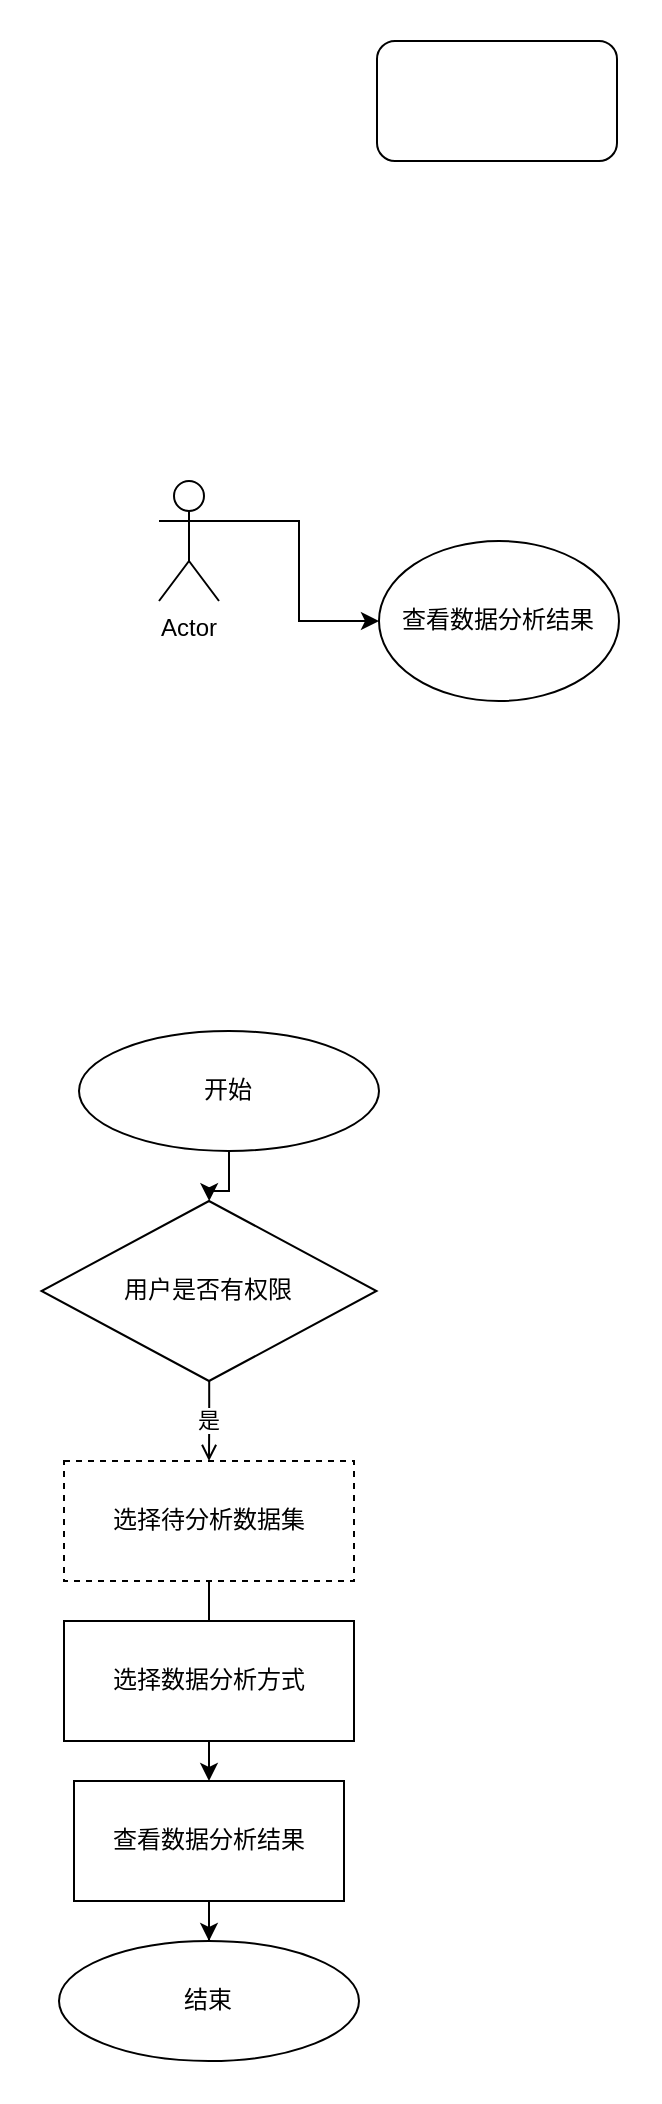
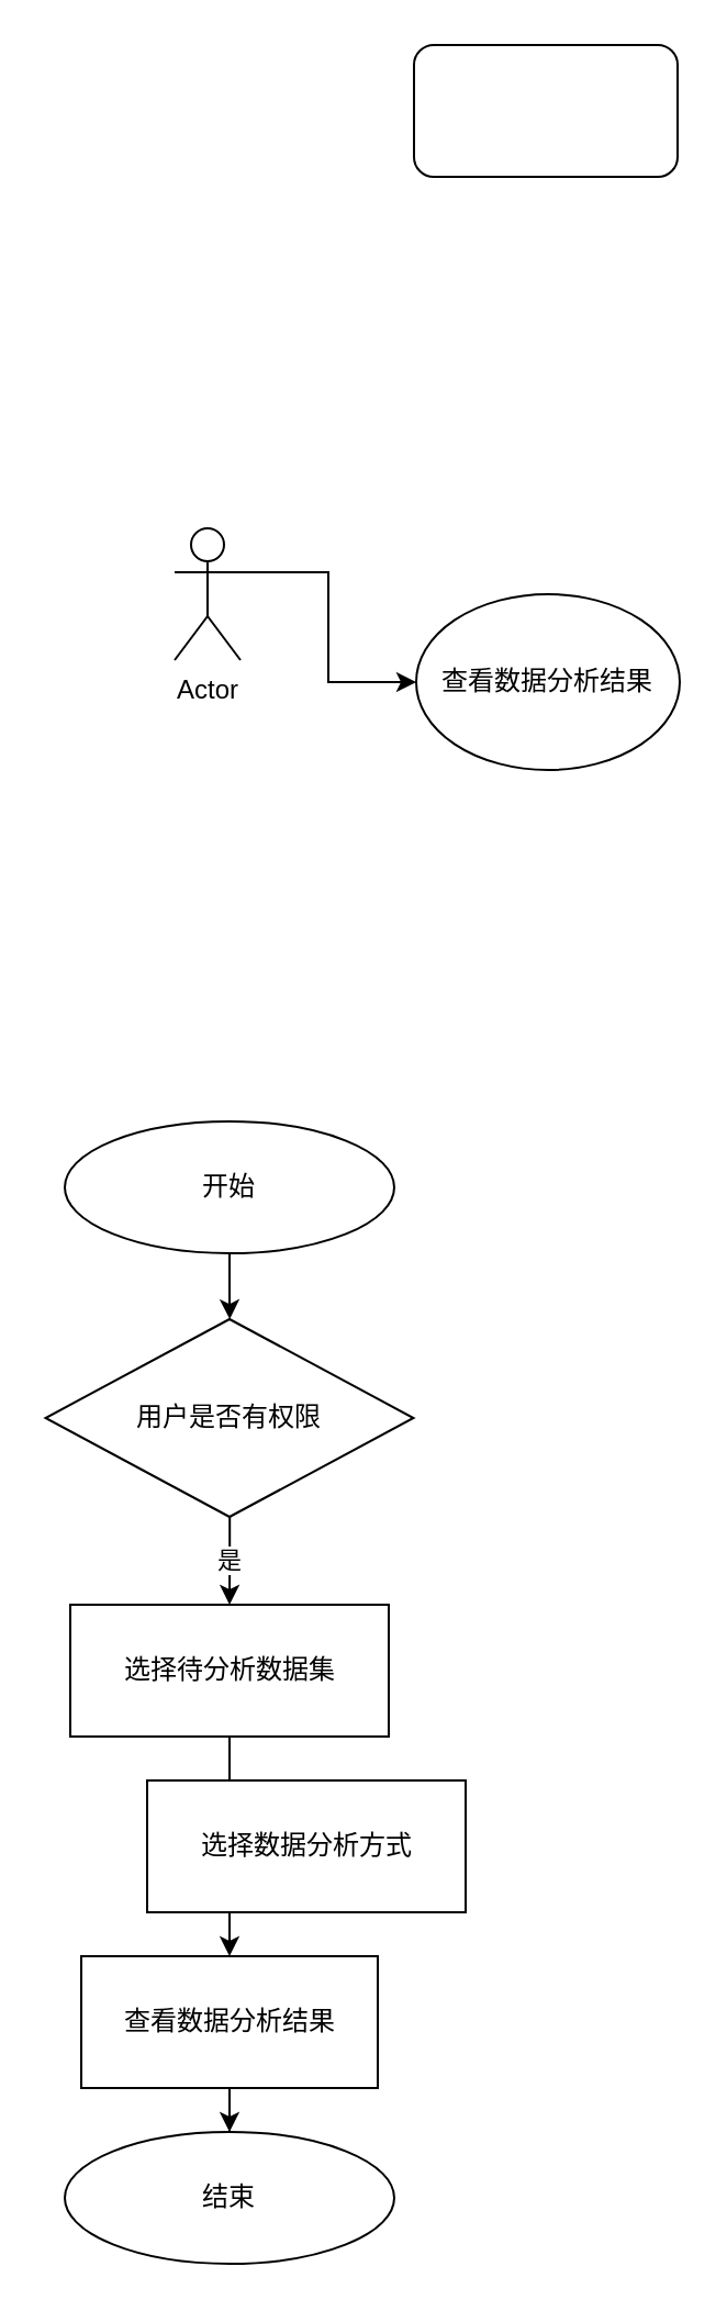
  <mxCell id="0" />
  <mxCell id="1" parent="0" />
  <mxCell id="2" value="查看数据分析结果" style="ellipse;whiteSpace=wrap;html=1;" parent="1" vertex="1"><mxGeometry x="189" y="270" width="120" height="80" as="geometry" /></mxCell>
  <mxCell id="3" value="" style="edgeStyle=orthogonalEdgeStyle;rounded=0;orthogonalLoop=1;jettySize=auto;html=1;" parent="1" source="4" target="6" edge="1"><mxGeometry relative="1" as="geometry" /></mxCell>
- <mxCell id="4" value="开始" style="ellipse;whiteSpace=wrap;html=1;" parent="1" vertex="1"><mxGeometry x="39" y="515" width="150" height="60" as="geometry" /></mxCell>
- <mxCell id="5" value="是" style="edgeStyle=orthogonalEdgeStyle;rounded=0;orthogonalLoop=1;jettySize=auto;html=1;endArrow=open;" parent="1" source="6" target="8" edge="1"><mxGeometry relative="1" as="geometry" /></mxCell>
+ <mxCell id="4" value="开始" style="ellipse;whiteSpace=wrap;html=1;" parent="1" vertex="1"><mxGeometry x="29" y="510" width="150" height="60" as="geometry" /></mxCell>
+ <mxCell id="5" value="是" style="edgeStyle=orthogonalEdgeStyle;rounded=0;orthogonalLoop=1;jettySize=auto;html=1;" parent="1" source="6" target="8" edge="1"><mxGeometry relative="1" as="geometry" /></mxCell>
  <mxCell id="6" value="用户是否有权限" style="rhombus;whiteSpace=wrap;html=1;" parent="1" vertex="1"><mxGeometry x="20.25" y="600" width="167.5" height="90" as="geometry" /></mxCell>
  <mxCell id="7" value="" style="edgeStyle=orthogonalEdgeStyle;rounded=0;orthogonalLoop=1;jettySize=auto;html=1;" parent="1" source="8" target="11" edge="1"><mxGeometry relative="1" as="geometry" /></mxCell>
- <mxCell id="8" value="选择待分析数据集" style="rounded=0;whiteSpace=wrap;html=1;dashed=1;" parent="1" vertex="1"><mxGeometry x="31.5" y="730" width="145" height="60" as="geometry" /></mxCell>
- <mxCell id="9" value="选择数据分析方式" style="rounded=0;whiteSpace=wrap;html=1;" parent="1" vertex="1"><mxGeometry x="31.5" y="810" width="145" height="60" as="geometry" /></mxCell>
+ <mxCell id="8" value="选择待分析数据集" style="rounded=0;whiteSpace=wrap;html=1;" parent="1" vertex="1"><mxGeometry x="31.5" y="730" width="145" height="60" as="geometry" /></mxCell>
+ <mxCell id="9" value="选择数据分析方式" style="rounded=0;whiteSpace=wrap;html=1;" parent="1" vertex="1"><mxGeometry x="66.5" y="810" width="145" height="60" as="geometry" /></mxCell>
  <mxCell id="10" value="" style="edgeStyle=orthogonalEdgeStyle;rounded=0;orthogonalLoop=1;jettySize=auto;html=1;" parent="1" source="11" target="12" edge="1"><mxGeometry relative="1" as="geometry" /></mxCell>
  <mxCell id="11" value="查看数据分析结果" style="rounded=0;whiteSpace=wrap;html=1;" parent="1" vertex="1"><mxGeometry x="36.5" y="890" width="135" height="60" as="geometry" /></mxCell>
  <mxCell id="12" value="结束" style="ellipse;whiteSpace=wrap;html=1;" parent="1" vertex="1"><mxGeometry x="29" y="970" width="150" height="60" as="geometry" /></mxCell>
  <mxCell id="13" style="edgeStyle=orthogonalEdgeStyle;rounded=0;orthogonalLoop=1;jettySize=auto;html=1;exitX=1;exitY=0.333;exitDx=0;exitDy=0;exitPerimeter=0;" edge="1" parent="1" source="14" target="2"><mxGeometry relative="1" as="geometry" /></mxCell>
  <mxCell id="14" value="Actor" style="shape=umlActor;verticalLabelPosition=bottom;verticalAlign=top;html=1;outlineConnect=0;" vertex="1" parent="1"><mxGeometry x="79" y="240" width="30" height="60" as="geometry" /></mxCell>
  <mxCell id="15" value="" style="rounded=1;whiteSpace=wrap;html=1;" vertex="1" parent="1"><mxGeometry x="188" y="20" width="120" height="60" as="geometry" /></mxCell>
